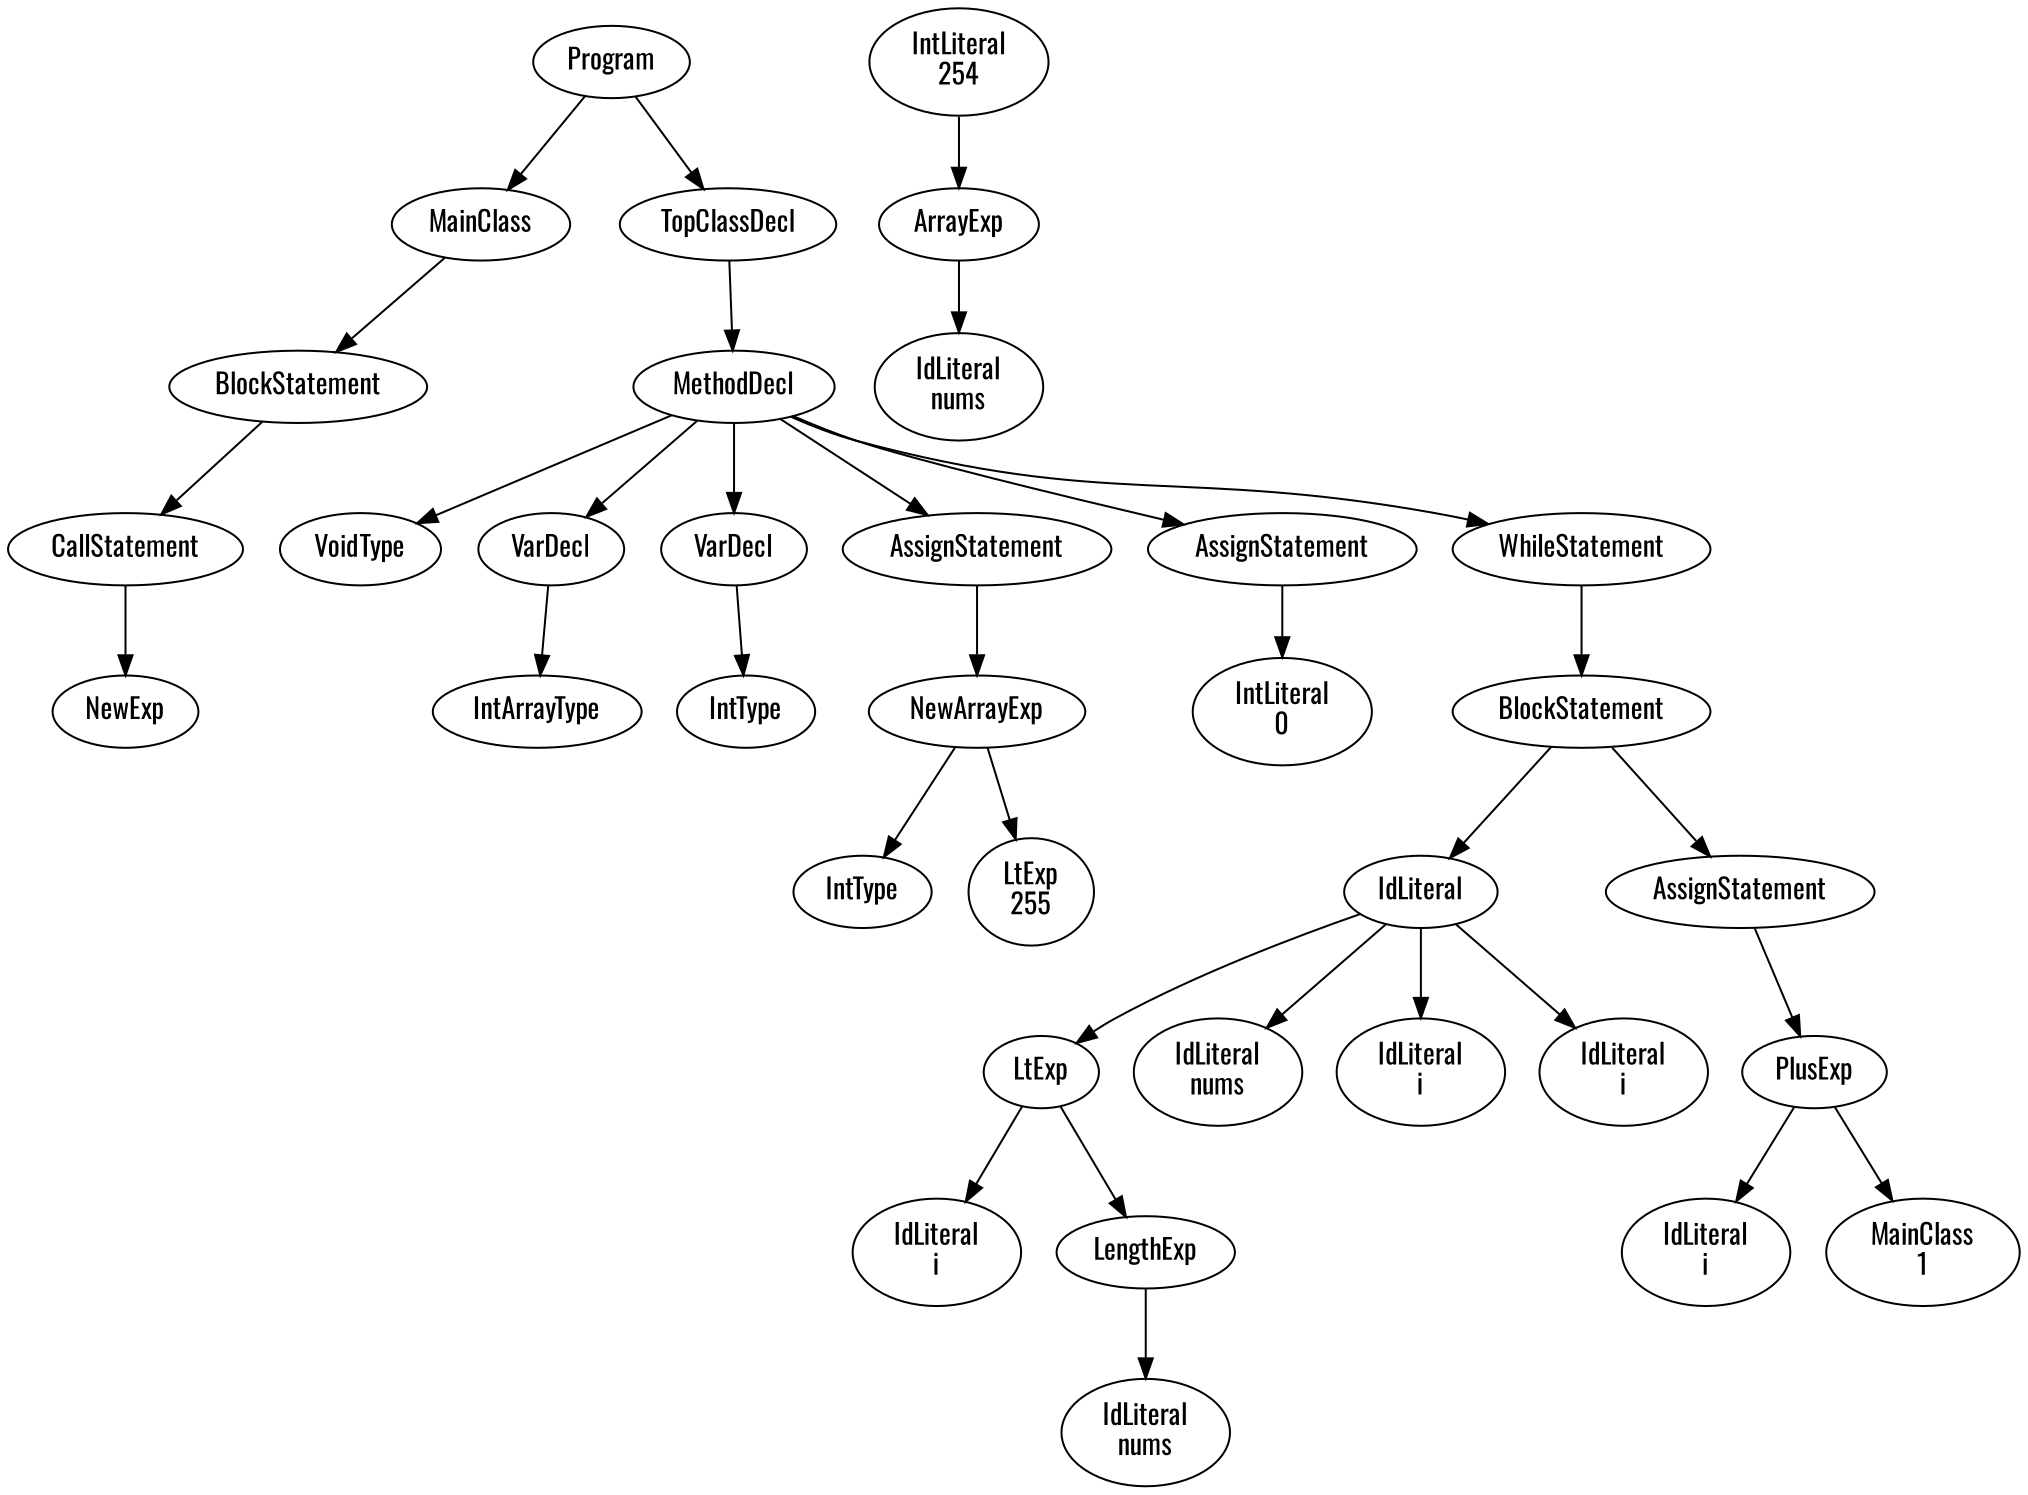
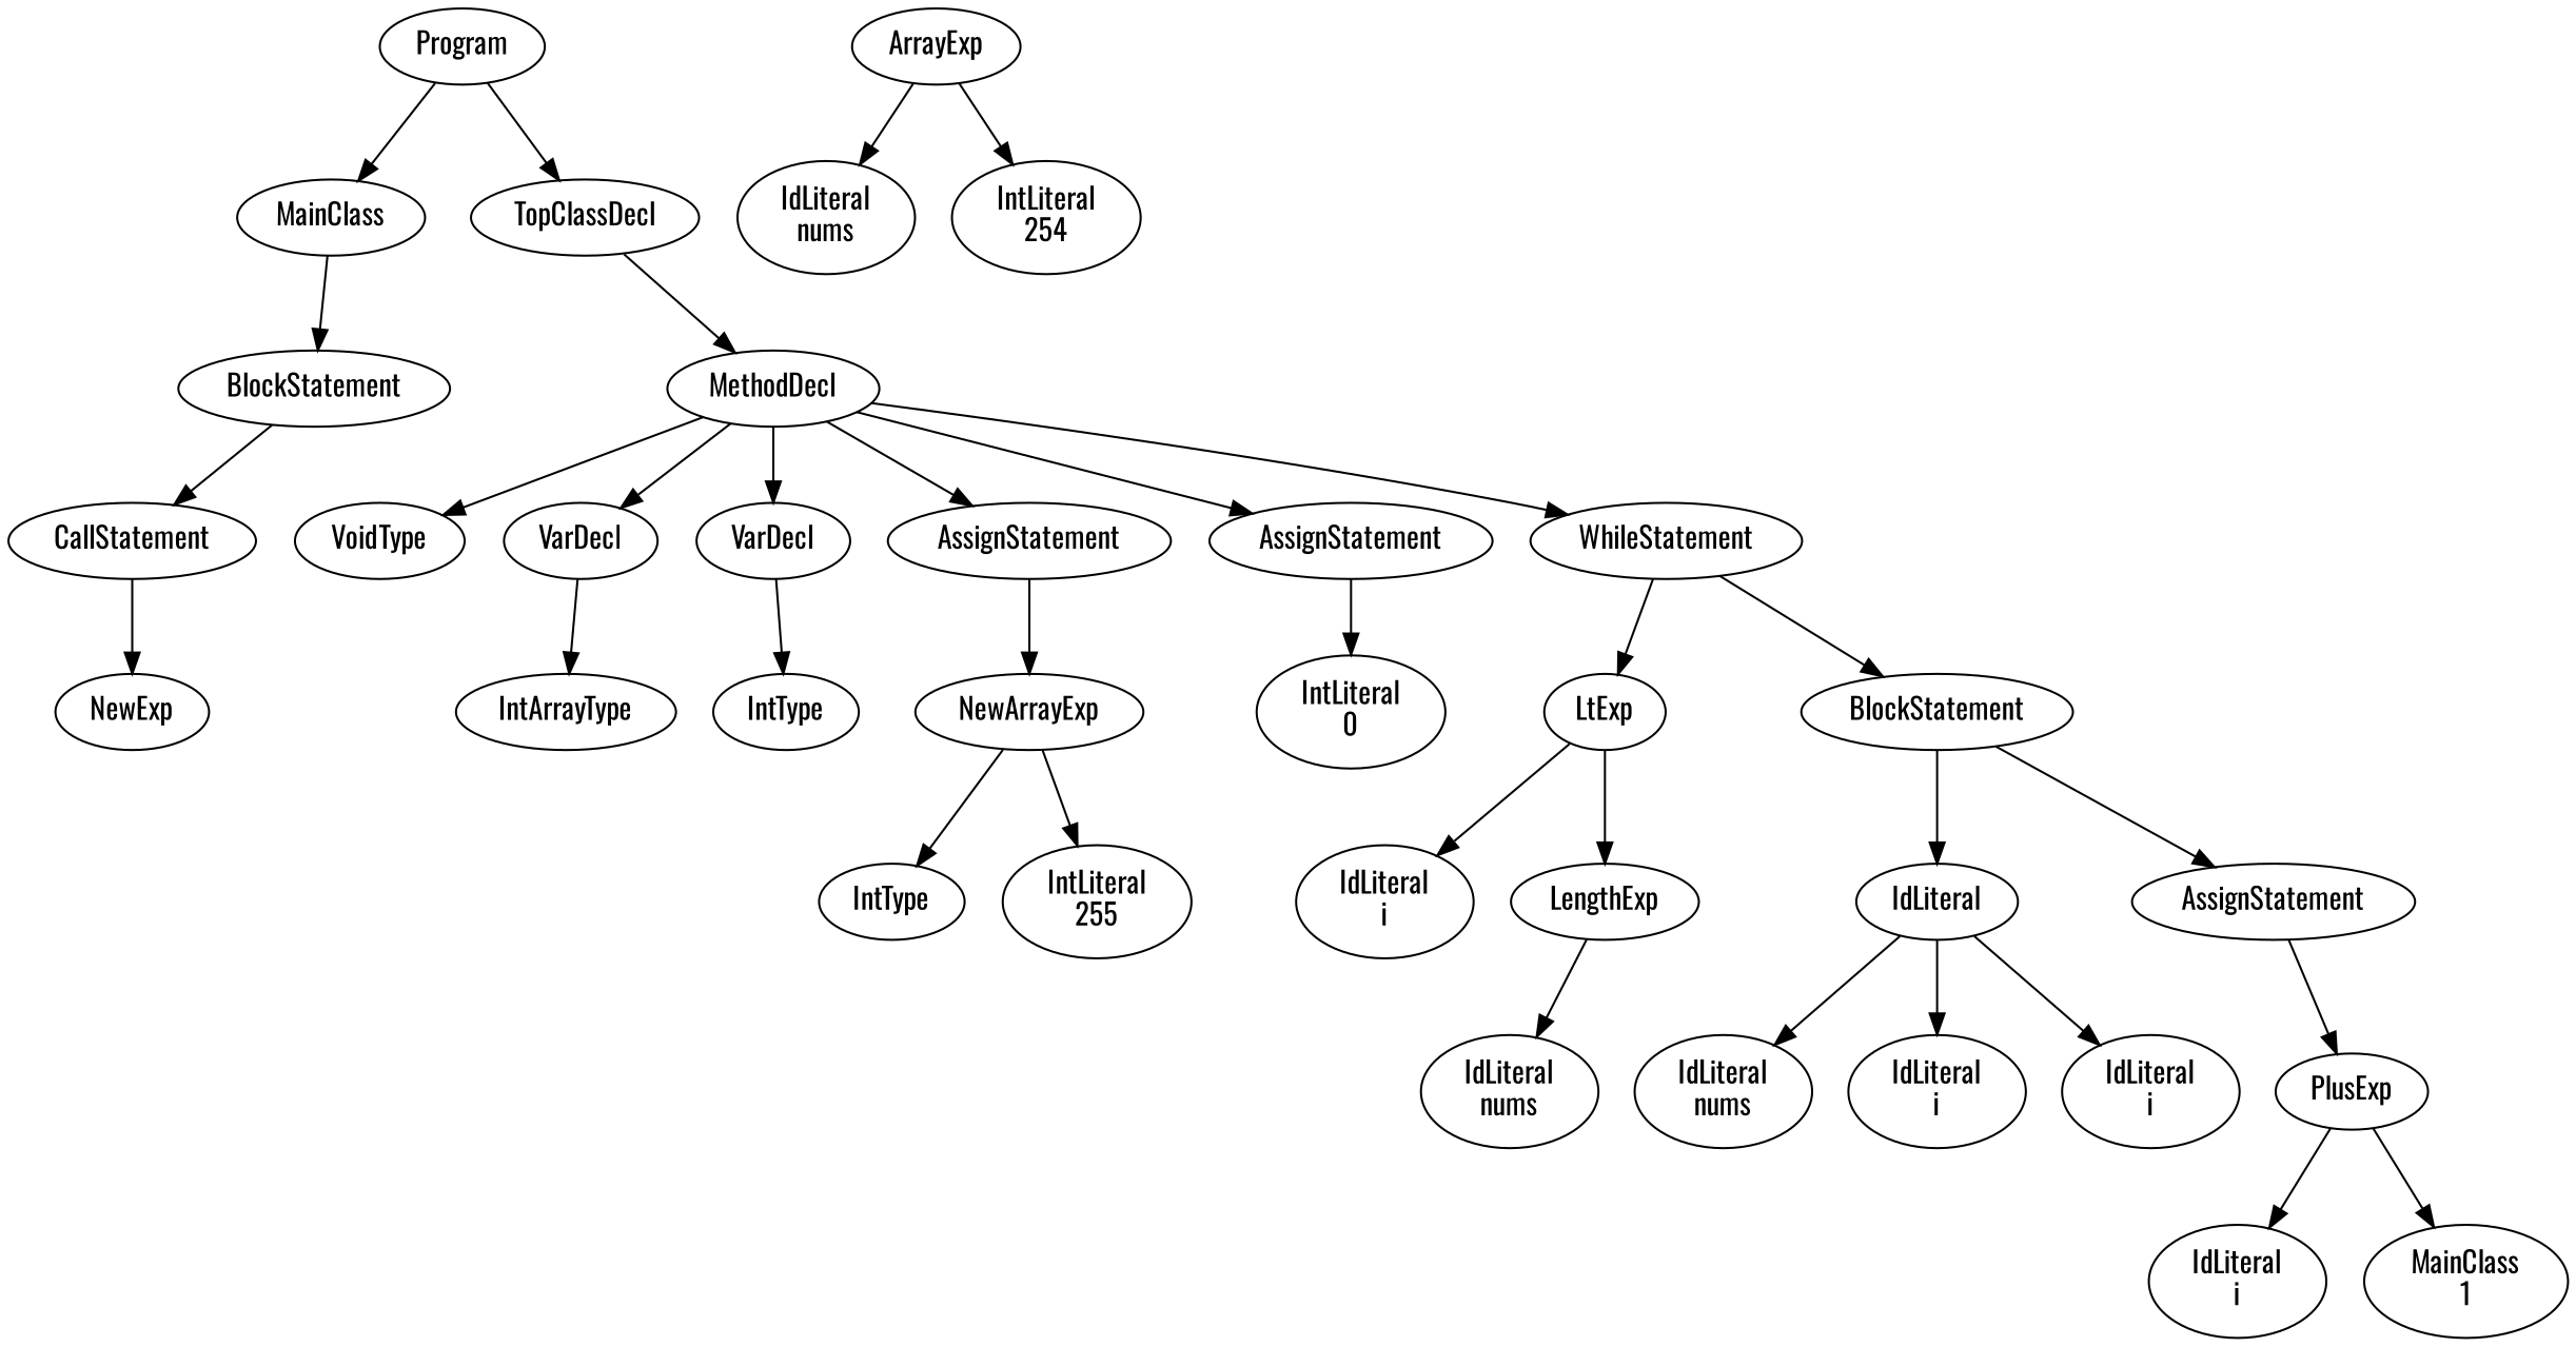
  digraph {
    fontname=Oswald
    node [fontname=Oswald]
    edge [fontname=Oswald]
    n1 [label=Program]
    n2 [label=MainClass]
    n3 [label=TopClassDecl]
    n4 [label=BlockStatement]
    n5 [label=MethodDecl]
    n6 [label=CallStatement]
    n7 [label=NewExp]
    n8 [label=VoidType]
    n9 [label=VarDecl]
    n10 [label=VarDecl]
    n11 [label=AssignStatement]
    n12 [label=AssignStatement]
    n13 [label=WhileStatement]
    n14 [label=IntArrayType]
    n15 [label=IntType]
    n16 [label=NewArrayExp]
    n17 [label="IntLiteral\n0"]
    n18 [label=LtExp]
    n19 [label=BlockStatement]
    n20 [label=IntType]
-   n21 [label="LtExp\n255"]
+   n21 [label="IntLiteral\n255"]
    n22 [label="IdLiteral\ni"]
    n23 [label=LengthExp]
    n24 [label=IdLiteral]
    n25 [label=AssignStatement]
    n26 [label="IdLiteral\nnums"]
    n27 [label="IdLiteral\nnums"]
    n28 [label="IdLiteral\ni"]
    n29 [label="IdLiteral\ni"]
    n30 [label=PlusExp]
    n31 [label="IdLiteral\ni"]
    n32 [label="MainClass\n1"]
    n33 [label=ArrayExp]
    n34 [label="IdLiteral\nnums"]
    n35 [label="IntLiteral\n254"]
    n1 -> n2
    n1 -> n3
    n2 -> n4
    n3 -> n5
    n4 -> n6
    n5 -> n8
    n5 -> n9
    n5 -> n10
    n5 -> n11
    n5 -> n12
    n5 -> n13
    n6 -> n7
    n9 -> n14
    n10 -> n15
    n11 -> n16
    n12 -> n17
-   n24 -> n18
+   n13 -> n18
    n13 -> n19
    n16 -> n20
    n16 -> n21
    n18 -> n22
    n18 -> n23
    n19 -> n24
    n19 -> n25
    n23 -> n26
    n24 -> n27
    n24 -> n28
    n24 -> n29
    n25 -> n30
    n30 -> n31
    n30 -> n32
    n33 -> n34
-   n35 -> n33
+   n33 -> n35
  }
